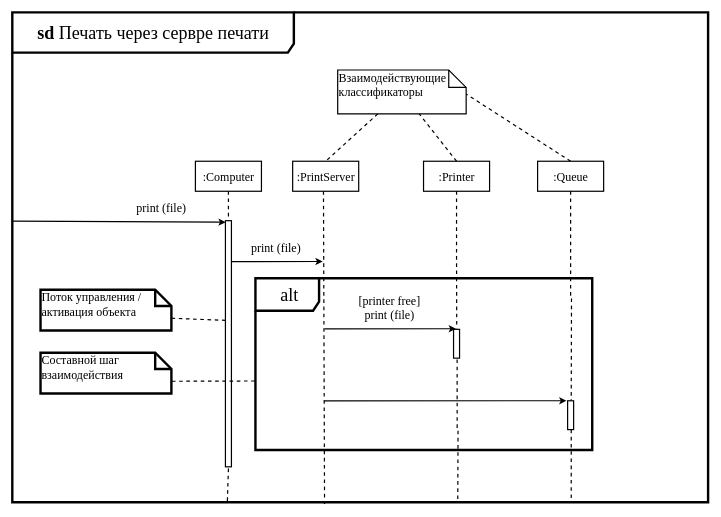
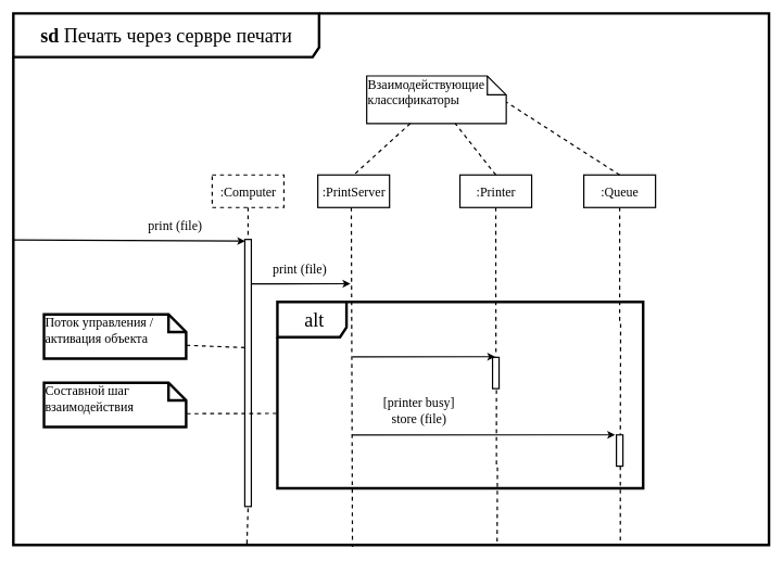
  <mxCell id="0" />
  <mxCell id="1" parent="0" />
  <mxCell id="2" value="&lt;blockquote style=&quot;margin: 0 0 0 40px ; border: none ; padding: 0px&quot;&gt;alt&lt;/blockquote&gt;" style="shape=umlFrame;whiteSpace=wrap;html=1;fillColor=none;strokeWidth=4;strokeColor=#000000;fontFamily=Times New Roman;fontSize=30;width=106;height=54;fontColor=#000000;align=left;" vertex="1" parent="1"><mxGeometry x="425" y="463" width="561" height="286" as="geometry" /></mxCell>
  <mxCell id="3" value="&lt;blockquote style=&quot;margin: 0 0 0 40px ; border: none ; padding: 0px&quot;&gt;&lt;b&gt;sd &lt;/b&gt;Печать через сервре печати&lt;/blockquote&gt;" style="shape=umlFrame;whiteSpace=wrap;html=1;fillColor=none;strokeWidth=4;strokeColor=#000000;fontFamily=Times New Roman;fontSize=30;width=469;height=67;fontColor=#000000;align=left;" parent="1" vertex="1"><mxGeometry x="20" y="20" width="1159" height="816" as="geometry" /></mxCell>
- <mxCell id="4" value=":Computer" style="html=1;strokeColor=#000000;strokeWidth=2;fillColor=none;fontFamily=Times New Roman;fontColor=#000000;fontSize=20;" parent="1" vertex="1"><mxGeometry x="325" y="268" width="110" height="50" as="geometry" /></mxCell>
+ <mxCell id="4" value=":Computer" style="html=1;strokeColor=#000000;strokeWidth=2;fillColor=none;fontFamily=Times New Roman;fontColor=#000000;fontSize=20;dashed=1;" parent="1" vertex="1"><mxGeometry x="325" y="268" width="110" height="50" as="geometry" /></mxCell>
  <mxCell id="5" value=":PrintServer" style="html=1;strokeColor=#000000;strokeWidth=2;fillColor=none;fontFamily=Times New Roman;fontColor=#000000;fontSize=20;" parent="1" vertex="1"><mxGeometry x="487" y="268" width="110" height="50" as="geometry" /></mxCell>
  <mxCell id="6" style="edgeStyle=none;rounded=0;orthogonalLoop=1;jettySize=auto;html=1;exitX=0.5;exitY=0;exitDx=0;exitDy=0;dashed=1;endArrow=none;endFill=0;strokeColor=#000000;strokeWidth=2;fontFamily=Times New Roman;fontSize=20;fontColor=#000000;" parent="1" source="8" target="12" edge="1"><mxGeometry relative="1" as="geometry" /></mxCell>
  <mxCell id="7" style="edgeStyle=orthogonalEdgeStyle;rounded=0;orthogonalLoop=1;jettySize=auto;html=1;exitX=0.5;exitY=1;exitDx=0;exitDy=0;entryX=0.528;entryY=-0.03;entryDx=0;entryDy=0;entryPerimeter=0;strokeWidth=2;strokeColor=#000000;dashed=1;labelBackgroundColor=none;endArrow=none;endFill=0;" edge="1" parent="1" source="8" target="28"><mxGeometry relative="1" as="geometry" /></mxCell>
  <mxCell id="8" value=":Printer" style="html=1;strokeColor=#000000;strokeWidth=2;fillColor=none;fontFamily=Times New Roman;fontColor=#000000;fontSize=20;" parent="1" vertex="1"><mxGeometry x="705" y="268" width="110" height="50" as="geometry" /></mxCell>
  <mxCell id="9" style="edgeStyle=none;rounded=0;orthogonalLoop=1;jettySize=auto;html=1;exitX=0.5;exitY=0;exitDx=0;exitDy=0;entryX=1;entryY=0.548;entryDx=0;entryDy=0;entryPerimeter=0;dashed=1;endArrow=none;endFill=0;strokeColor=#000000;strokeWidth=2;fontFamily=Times New Roman;fontSize=20;fontColor=#000000;" parent="1" source="10" target="12" edge="1"><mxGeometry relative="1" as="geometry" /></mxCell>
  <mxCell id="10" value=":Queue" style="html=1;strokeColor=#000000;strokeWidth=2;fillColor=none;fontFamily=Times New Roman;fontColor=#000000;fontSize=20;" parent="1" vertex="1"><mxGeometry x="895" y="268" width="110" height="50" as="geometry" /></mxCell>
  <mxCell id="11" style="edgeStyle=none;rounded=0;orthogonalLoop=1;jettySize=auto;html=1;entryX=0.5;entryY=0;entryDx=0;entryDy=0;dashed=1;endArrow=none;endFill=0;strokeColor=#000000;strokeWidth=2;fontFamily=Times New Roman;fontSize=20;fontColor=#000000;" parent="1" source="12" target="5" edge="1"><mxGeometry relative="1" as="geometry" /></mxCell>
  <mxCell id="12" value="&lt;font face=&quot;Times New Roman&quot;&gt;&lt;span style=&quot;font-size: 20px&quot;&gt;Взаимодействующие классификаторы&lt;/span&gt;&lt;/font&gt;" style="shape=note;whiteSpace=wrap;html=1;size=29;verticalAlign=top;align=left;spacingTop=-6;strokeColor=#000000;strokeWidth=2;fillColor=none;fontColor=#000000;" parent="1" vertex="1"><mxGeometry x="562" y="116" width="214" height="73" as="geometry" /></mxCell>
  <mxCell id="13" style="edgeStyle=none;rounded=0;orthogonalLoop=1;jettySize=auto;html=1;exitX=0.5;exitY=1;exitDx=0;exitDy=0;entryX=0.307;entryY=1;entryDx=0;entryDy=0;entryPerimeter=0;dashed=1;endArrow=none;endFill=0;strokeColor=#000000;strokeWidth=2;fontFamily=Times New Roman;fontSize=20;fontColor=#000000;" parent="1" edge="1"><mxGeometry relative="1" as="geometry"><mxPoint x="538.33" y="318" as="sourcePoint" /><mxPoint x="540.12" y="839" as="targetPoint" /></mxGeometry></mxCell>
  <mxCell id="14" value="" style="html=1;points=[];perimeter=orthogonalPerimeter;labelBackgroundColor=#2a2a2a;strokeColor=#000000;strokeWidth=2;fillColor=none;fontFamily=Times New Roman;fontSize=20;fontColor=#000000;align=left;" parent="1" vertex="1"><mxGeometry x="375" y="367" width="10" height="410" as="geometry" /></mxCell>
  <mxCell id="15" style="edgeStyle=none;rounded=0;orthogonalLoop=1;jettySize=auto;html=1;exitX=0.5;exitY=1.007;exitDx=0;exitDy=0;entryX=0.309;entryY=1.002;entryDx=0;entryDy=0;entryPerimeter=0;dashed=1;endArrow=none;endFill=0;strokeColor=#000000;strokeWidth=2;fontFamily=Times New Roman;fontSize=20;fontColor=#000000;exitPerimeter=0;" parent="1" source="14" edge="1" target="3"><mxGeometry relative="1" as="geometry"><mxPoint x="548.33" y="328" as="sourcePoint" /><mxPoint x="383.52" y="839" as="targetPoint" /></mxGeometry></mxCell>
  <mxCell id="16" style="edgeStyle=none;rounded=0;orthogonalLoop=1;jettySize=auto;html=1;exitX=0.5;exitY=1;exitDx=0;exitDy=0;entryX=0.5;entryY=0;entryDx=0;entryDy=0;entryPerimeter=0;dashed=1;endArrow=none;endFill=0;strokeColor=#000000;strokeWidth=2;fontFamily=Times New Roman;fontSize=20;fontColor=#000000;" parent="1" source="4" target="14" edge="1"><mxGeometry relative="1" as="geometry"><mxPoint x="379.83" y="325" as="sourcePoint" /><mxPoint x="380.038" y="384.13" as="targetPoint" /></mxGeometry></mxCell>
  <mxCell id="17" value="" style="endArrow=classic;html=1;strokeColor=#000000;strokeWidth=2;fontFamily=Times New Roman;fontSize=20;fontColor=#000000;entryX=0.062;entryY=0.006;entryDx=0;entryDy=0;entryPerimeter=0;labelBackgroundColor=none;exitX=0;exitY=0.426;exitDx=0;exitDy=0;exitPerimeter=0;" parent="1" source="3" target="14" edge="1"><mxGeometry width="50" height="50" relative="1" as="geometry"><mxPoint x="25" y="369" as="sourcePoint" /><mxPoint x="421" y="293" as="targetPoint" /></mxGeometry></mxCell>
  <mxCell id="18" value="print (file)" style="text;html=1;strokeColor=none;fillColor=none;align=center;verticalAlign=middle;whiteSpace=wrap;rounded=0;labelBackgroundColor=none;fontFamily=Times New Roman;fontSize=20;fontColor=#000000;" parent="1" vertex="1"><mxGeometry x="206" y="331" width="125" height="28" as="geometry" /></mxCell>
  <mxCell id="19" value="&lt;font face=&quot;Times New Roman&quot;&gt;&lt;span style=&quot;font-size: 20px&quot;&gt;Поток управления / активация объекта&lt;/span&gt;&lt;/font&gt;&lt;font face=&quot;Times New Roman&quot;&gt;&lt;span style=&quot;font-size: 20px&quot;&gt;&lt;br&gt;&lt;/span&gt;&lt;/font&gt;" style="shape=note;whiteSpace=wrap;html=1;size=27;verticalAlign=top;align=left;spacingTop=-6;strokeColor=#000000;strokeWidth=4;fillColor=none;fontColor=#000000;rounded=0;rotation=0;" parent="1" vertex="1"><mxGeometry x="67" y="482" width="218" height="68" as="geometry" /></mxCell>
  <mxCell id="20" style="edgeStyle=none;rounded=0;orthogonalLoop=1;jettySize=auto;html=1;entryX=0;entryY=0;entryDx=218.0;entryDy=47.5;entryPerimeter=0;dashed=1;endArrow=none;endFill=0;strokeColor=#000000;strokeWidth=2;fontFamily=Times New Roman;fontSize=20;fontColor=#000000;exitX=0.014;exitY=0.405;exitDx=0;exitDy=0;exitPerimeter=0;" parent="1" source="14" target="19" edge="1"><mxGeometry relative="1" as="geometry"><mxPoint x="321" y="606" as="sourcePoint" /><mxPoint x="321" y="655" as="targetPoint" /></mxGeometry></mxCell>
  <mxCell id="21" value="" style="endArrow=classic;html=1;strokeColor=#000000;strokeWidth=2;fontFamily=Times New Roman;fontSize=20;fontColor=#000000;labelBackgroundColor=none;exitX=1.077;exitY=0.166;exitDx=0;exitDy=0;exitPerimeter=0;" edge="1" parent="1" source="14"><mxGeometry width="50" height="50" relative="1" as="geometry"><mxPoint x="389" y="439" as="sourcePoint" /><mxPoint x="537" y="435" as="targetPoint" /></mxGeometry></mxCell>
  <mxCell id="22" value="print (file)" style="text;html=1;strokeColor=none;fillColor=none;align=center;verticalAlign=middle;whiteSpace=wrap;rounded=0;labelBackgroundColor=none;fontFamily=Times New Roman;fontSize=20;fontColor=#000000;" vertex="1" parent="1"><mxGeometry x="397" y="397" width="125" height="28" as="geometry" /></mxCell>
  <mxCell id="23" value="&lt;font face=&quot;Times New Roman&quot;&gt;&lt;span style=&quot;font-size: 20px&quot;&gt;Составной шаг взаимодействия&lt;br&gt;&lt;/span&gt;&lt;/font&gt;" style="shape=note;whiteSpace=wrap;html=1;size=27;verticalAlign=top;align=left;spacingTop=-6;strokeColor=#000000;strokeWidth=4;fillColor=none;fontColor=#000000;rounded=0;rotation=0;" vertex="1" parent="1"><mxGeometry x="67" y="587" width="218" height="68" as="geometry" /></mxCell>
  <mxCell id="24" style="edgeStyle=none;rounded=0;orthogonalLoop=1;jettySize=auto;html=1;entryX=0;entryY=0;entryDx=218;entryDy=47.5;entryPerimeter=0;dashed=1;endArrow=none;endFill=0;strokeColor=#000000;strokeWidth=2;fontFamily=Times New Roman;fontSize=20;fontColor=#000000;exitX=-0.002;exitY=0.598;exitDx=0;exitDy=0;exitPerimeter=0;" edge="1" parent="1" source="2" target="23"><mxGeometry relative="1" as="geometry"><mxPoint x="392.14" y="662.55" as="sourcePoint" /><mxPoint x="302" y="659" as="targetPoint" /></mxGeometry></mxCell>
  <mxCell id="25" value="" style="endArrow=classic;html=1;strokeColor=#000000;strokeWidth=2;fontFamily=Times New Roman;fontSize=20;fontColor=#000000;labelBackgroundColor=none;exitX=1.077;exitY=0.166;exitDx=0;exitDy=0;exitPerimeter=0;" edge="1" parent="1"><mxGeometry width="50" height="50" relative="1" as="geometry"><mxPoint x="540" y="547.06" as="sourcePoint" /><mxPoint x="759" y="547" as="targetPoint" /></mxGeometry></mxCell>
- <mxCell id="26" value="[printer free]&lt;br&gt;print (file)" style="text;html=1;strokeColor=none;fillColor=none;align=center;verticalAlign=middle;whiteSpace=wrap;rounded=0;labelBackgroundColor=none;fontFamily=Times New Roman;fontSize=20;fontColor=#000000;" vertex="1" parent="1"><mxGeometry x="568" y="485" width="161" height="53" as="geometry" /></mxCell>
+ <mxCell id="27" value="[printer busy]&lt;br&gt;store (file)" style="text;html=1;strokeColor=none;fillColor=none;align=center;verticalAlign=middle;whiteSpace=wrap;rounded=0;labelBackgroundColor=none;fontFamily=Times New Roman;fontSize=20;fontColor=#000000;" vertex="1" parent="1"><mxGeometry x="562" y="602" width="161" height="53" as="geometry" /></mxCell>
  <mxCell id="28" value="" style="html=1;points=[];perimeter=orthogonalPerimeter;labelBackgroundColor=#2a2a2a;strokeColor=#000000;strokeWidth=2;fillColor=none;fontFamily=Times New Roman;fontSize=20;fontColor=#000000;align=left;" vertex="1" parent="1"><mxGeometry x="755" y="548" width="10" height="48" as="geometry" /></mxCell>
  <mxCell id="29" value="" style="html=1;points=[];perimeter=orthogonalPerimeter;labelBackgroundColor=#2a2a2a;strokeColor=#000000;strokeWidth=2;fillColor=none;fontFamily=Times New Roman;fontSize=20;fontColor=#000000;align=left;" vertex="1" parent="1"><mxGeometry x="945" y="667" width="10" height="48" as="geometry" /></mxCell>
  <mxCell id="30" style="edgeStyle=orthogonalEdgeStyle;rounded=0;orthogonalLoop=1;jettySize=auto;html=1;exitX=0.597;exitY=1.047;exitDx=0;exitDy=0;strokeWidth=2;strokeColor=#000000;dashed=1;labelBackgroundColor=none;endArrow=none;endFill=0;exitPerimeter=0;" edge="1" parent="1" source="28"><mxGeometry relative="1" as="geometry"><mxPoint x="762" y="614" as="sourcePoint" /><mxPoint x="762" y="835" as="targetPoint" /></mxGeometry></mxCell>
  <mxCell id="31" value="" style="endArrow=classic;html=1;strokeColor=#000000;strokeWidth=2;fontFamily=Times New Roman;fontSize=20;fontColor=#000000;labelBackgroundColor=none;exitX=1.077;exitY=0.166;exitDx=0;exitDy=0;exitPerimeter=0;entryX=-0.197;entryY=-0.001;entryDx=0;entryDy=0;entryPerimeter=0;" edge="1" parent="1" target="29"><mxGeometry width="50" height="50" relative="1" as="geometry"><mxPoint x="539" y="667.06" as="sourcePoint" /><mxPoint x="934" y="667" as="targetPoint" /></mxGeometry></mxCell>
  <mxCell id="32" style="edgeStyle=orthogonalEdgeStyle;rounded=0;orthogonalLoop=1;jettySize=auto;html=1;exitX=0.5;exitY=1;exitDx=0;exitDy=0;strokeWidth=2;strokeColor=#000000;dashed=1;labelBackgroundColor=none;endArrow=none;endFill=0;" edge="1" parent="1" source="10"><mxGeometry relative="1" as="geometry"><mxPoint x="949" y="504.996" as="sourcePoint" /><mxPoint x="951" y="666" as="targetPoint" /></mxGeometry></mxCell>
  <mxCell id="33" style="edgeStyle=orthogonalEdgeStyle;rounded=0;orthogonalLoop=1;jettySize=auto;html=1;strokeWidth=2;strokeColor=#000000;dashed=1;labelBackgroundColor=none;endArrow=none;endFill=0;" edge="1" parent="1" target="3"><mxGeometry relative="1" as="geometry"><mxPoint x="951" y="715" as="sourcePoint" /><mxPoint x="950.5" y="804" as="targetPoint" /><Array as="points"><mxPoint x="950" y="715" /><mxPoint x="951" y="715" /></Array></mxGeometry></mxCell>
